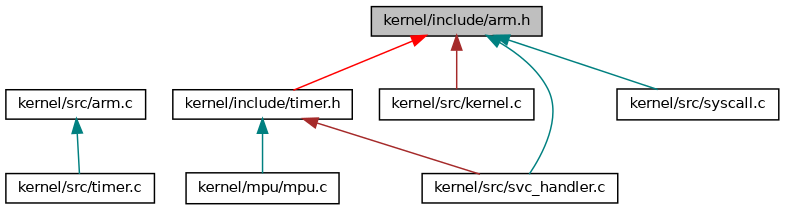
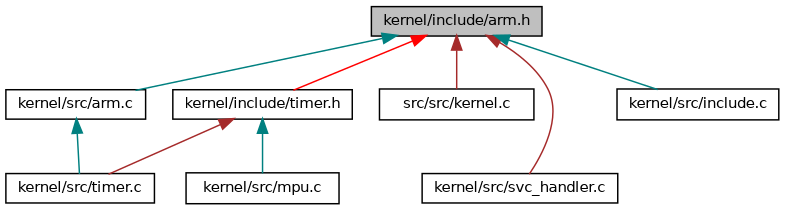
  digraph {
    node [color=black fillcolor=white fontname=Helvetica fontsize=10 shape=record style=filled]
    edge [color=teal dir=back fontname=Helvetica fontsize=10 labelfontname=Helvetica labelfontsize=10 style=solid]
    n1 [fillcolor=grey75 fontcolor=black height=0.2 label="kernel/include/arm.h" width=0.4]
    n2 [height=0.2 label="kernel/include/timer.h" width=0.4]
    n3 [height=0.2 label="kernel/src/arm.c" width=0.4]
-   n4 [height=0.2 label="kernel/src/kernel.c" width=0.4]
+   n4 [height=0.2 label="src/src/kernel.c" width=0.4]
    n5 [height=0.2 label="kernel/src/svc_handler.c" width=0.4]
-   n6 [height=0.2 label="kernel/src/syscall.c" width=0.4]
-   n7 [height=0.2 label="kernel/mpu/mpu.c" width=0.4]
+   n6 [height=0.2 label="kernel/src/include.c" width=0.4]
+   n7 [height=0.2 label="kernel/src/mpu.c" width=0.4]
    n8 [height=0.2 label="kernel/src/timer.c" width=0.4]
    n1 -> n2 [color=red]
+   n1 -> n3
    n1 -> n4 [color=brown]
-   n1 -> n5
+   n1 -> n5 [color=brown]
    n1 -> n6
    n2 -> n7
-   n2 -> n5 [color=brown]
+   n2 -> n8 [color=brown]
    n3 -> n8
  }
